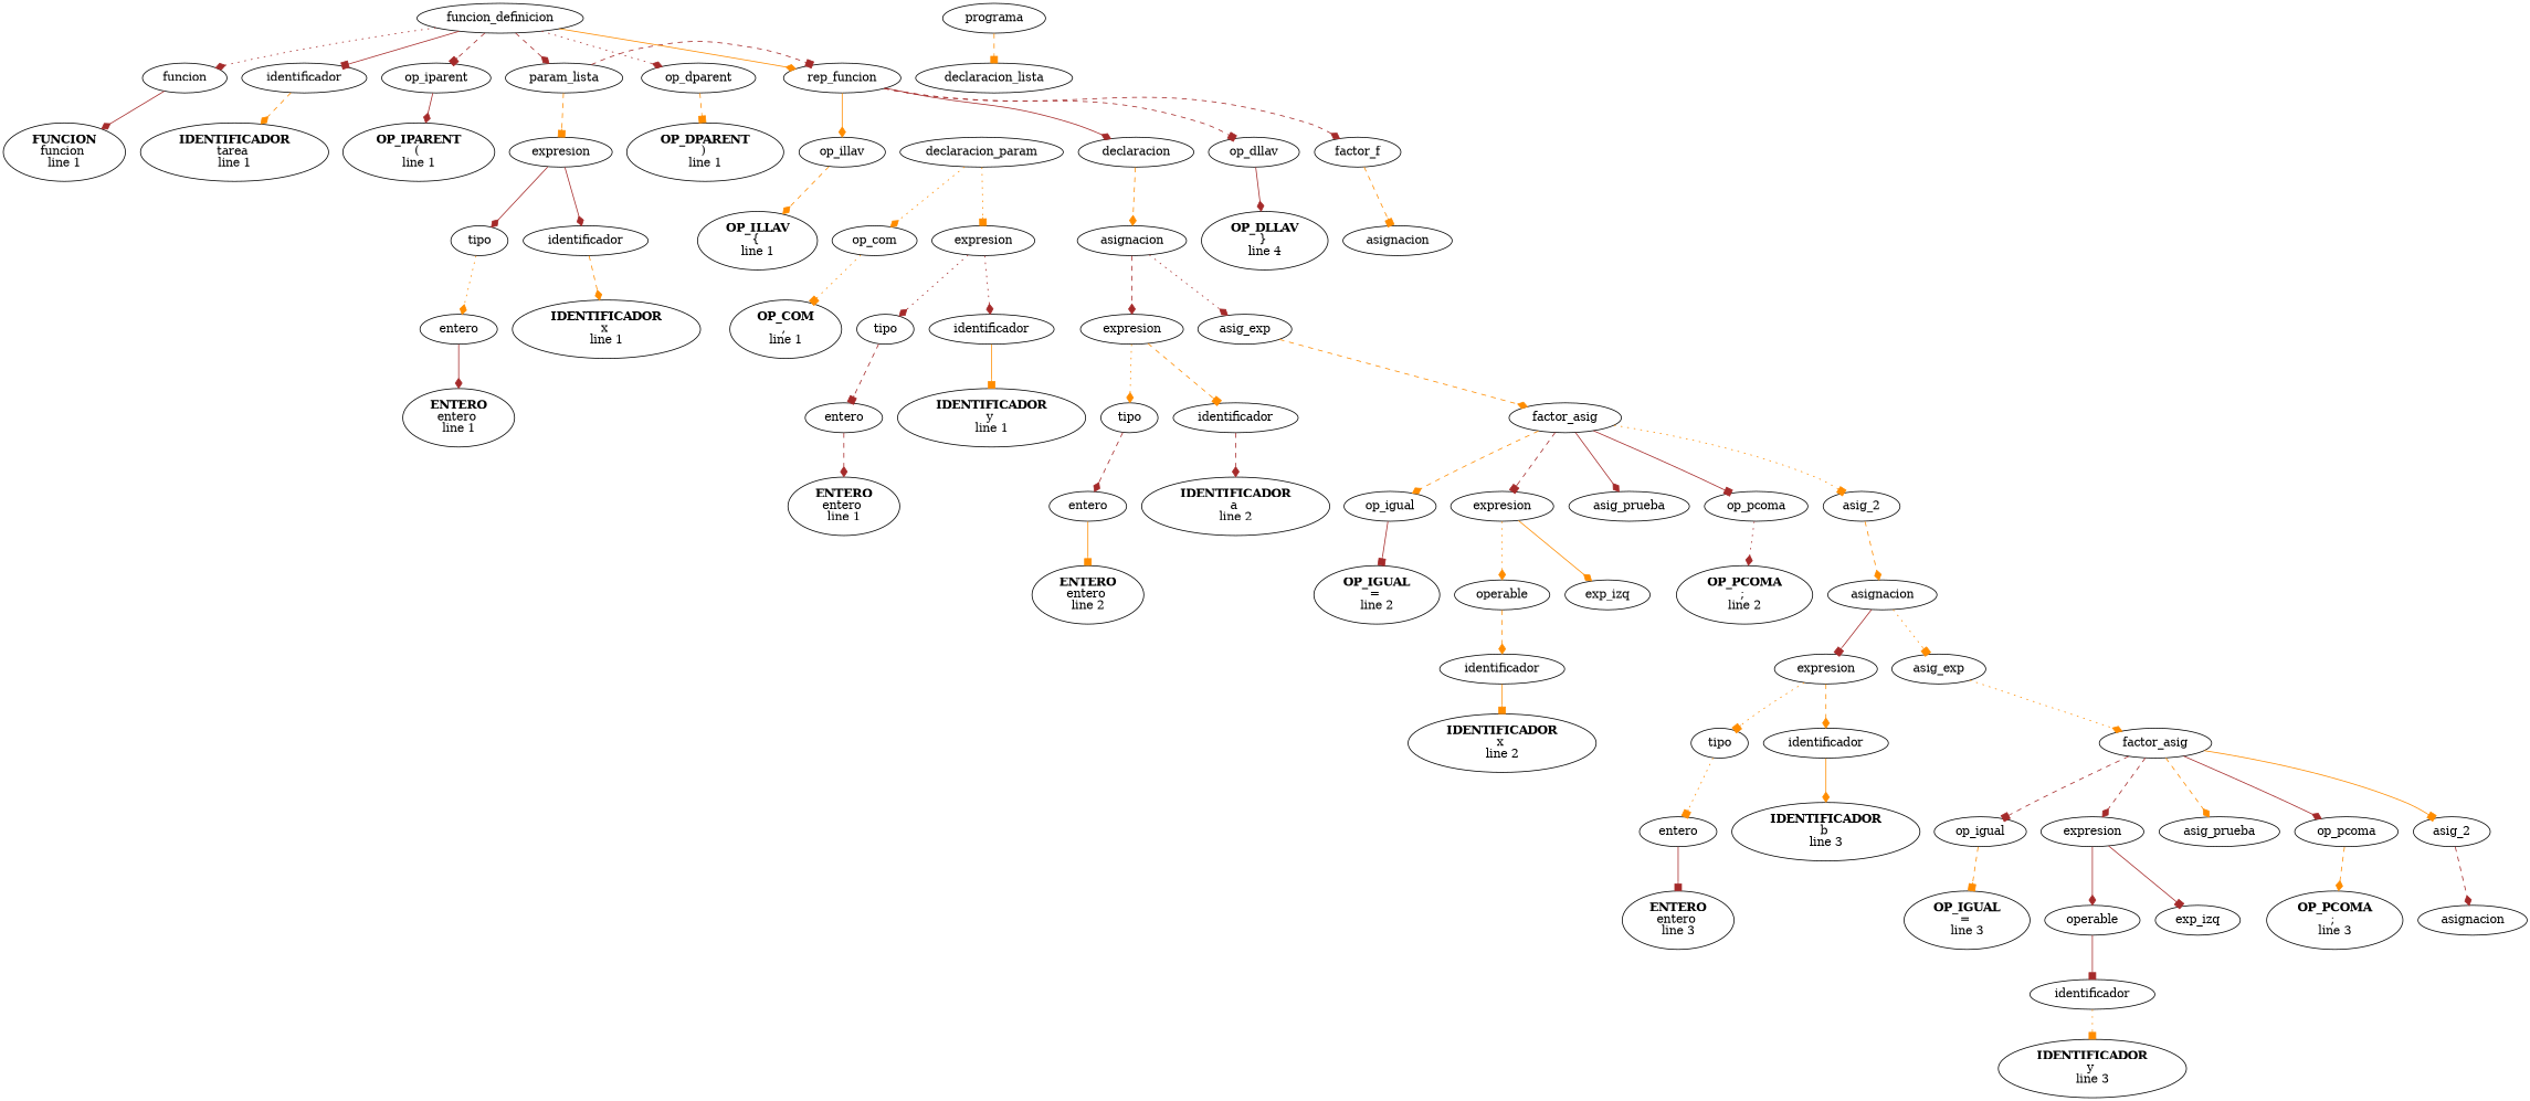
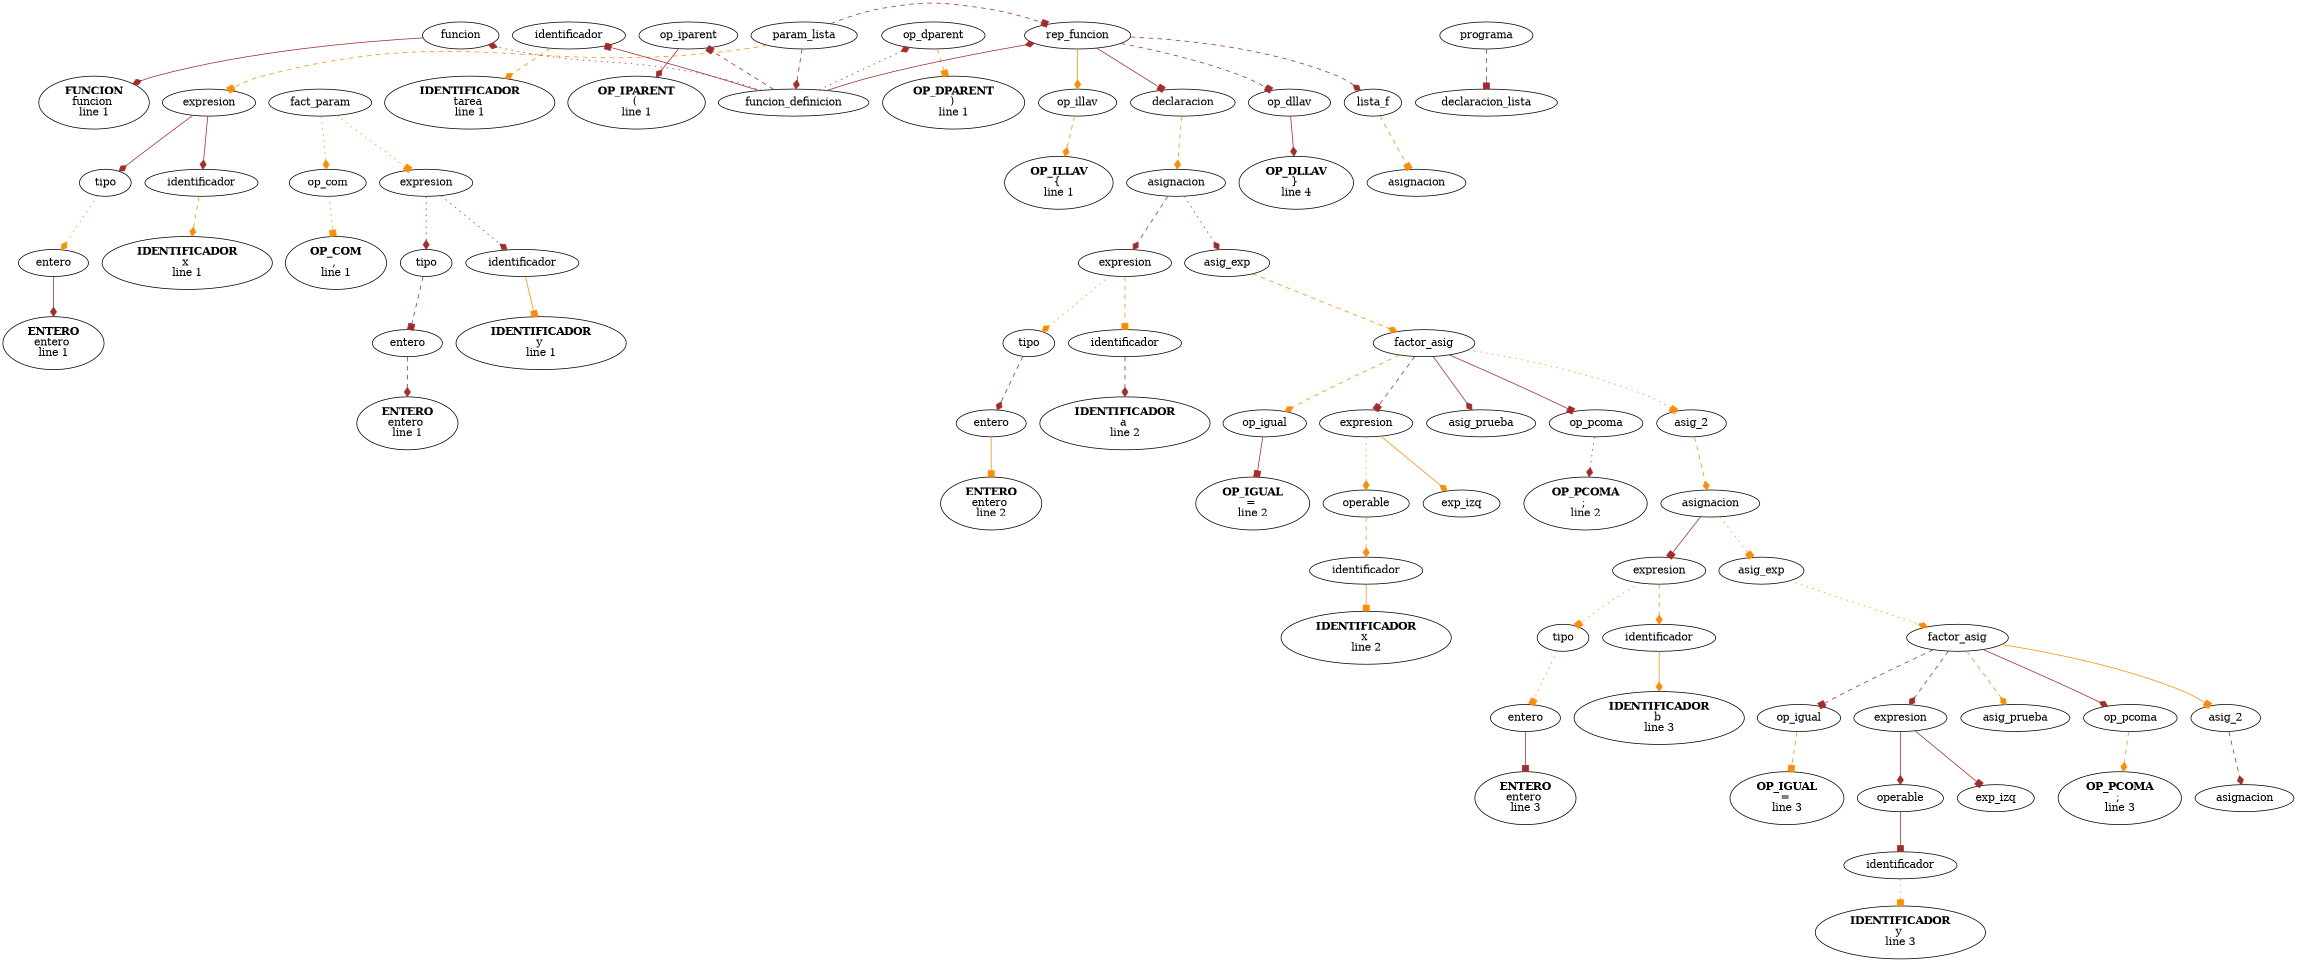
  digraph {
    edge [arrowhead=diamond color=brown style=dashed]
    n1 [label=< <b>FUNCION</b> <br/>funcion <br/> line 1 >]
    n2 [label=< <b>IDENTIFICADOR</b> <br/>tarea <br/> line 1 >]
    n3 [label=< <b>IDENTIFICADOR</b> <br/>y <br/> line 3 >]
    n4 [label=< <b>OP_IPARENT</b> <br/>( <br/> line 1 >]
    n5 [label=< <b>ENTERO</b> <br/>entero <br/> line 1 >]
    n6 [label=" entero "]
    n7 [label=< <b>IDENTIFICADOR</b> <br/>x <br/> line 1 >]
    n8 [label=" identificador "]
    n9 [label=" tipo "]
    n10 [label=< <b>OP_COM</b> <br/>, <br/> line 1 >]
    n11 [label=< <b>ENTERO</b> <br/>entero <br/> line 1 >]
    n12 [label=" entero "]
    n13 [label=< <b>IDENTIFICADOR</b> <br/>y <br/> line 1 >]
    n14 [label=" identificador "]
    n15 [label=" tipo "]
    n16 [label=" expresion "]
    n17 [label=" op_com "]
-   n18 [label=declaracion_param]
+   n18 [label=" fact_param "]
    n19 [label=" expresion "]
    n20 [label=< <b>OP_DPARENT</b> <br/>) <br/> line 1 >]
    n21 [label=< <b>OP_ILLAV</b> <br/>{ <br/> line 1 >]
    n22 [label=< <b>ENTERO</b> <br/>entero <br/> line 2 >]
    n23 [label=" entero "]
    n24 [label=< <b>IDENTIFICADOR</b> <br/>a <br/> line 2 >]
    n25 [label=" identificador "]
    n26 [label=" tipo "]
    n27 [label=< <b>OP_IGUAL</b> <br/>= <br/> line 2 >]
    n28 [label=< <b>IDENTIFICADOR</b> <br/>x <br/> line 2 >]
    n29 [label=" identificador "]
    n30 [label=" exp_izq "]
    n31 [label=" operable "]
    n32 [label=< <b>OP_PCOMA</b> <br/>; <br/> line 2 >]
    n33 [label=< <b>ENTERO</b> <br/>entero <br/> line 3 >]
    n34 [label=" entero "]
    n35 [label=< <b>IDENTIFICADOR</b> <br/>b <br/> line 3 >]
    n36 [label=" identificador "]
    n37 [label=" tipo "]
    n38 [label=< <b>OP_IGUAL</b> <br/>= <br/> line 3 >]
    n39 [label=" identificador "]
    n40 [label=" exp_izq "]
    n41 [label=" operable "]
    n42 [label=< <b>OP_PCOMA</b> <br/>; <br/> line 3 >]
    n43 [label=" asignacion "]
    n44 [label=" asig_2 "]
    n45 [label=" op_pcoma "]
    n46 [label=" asig_prueba "]
    n47 [label=" expresion "]
    n48 [label=" op_igual "]
    n49 [label=" factor_asig "]
    n50 [label=" asig_exp "]
    n51 [label=" expresion "]
    n52 [label=" asignacion "]
    n53 [label=" asig_2 "]
    n54 [label=" op_pcoma "]
    n55 [label=" asig_prueba "]
    n56 [label=" expresion "]
    n57 [label=" op_igual "]
    n58 [label=" factor_asig "]
    n59 [label=" asig_exp "]
    n60 [label=" expresion "]
    n61 [label=" asignacion "]
    n62 [label=< <b>OP_DLLAV</b> <br/>} <br/> line 4 >]
    n63 [label=" asignacion "]
-   n64 [label=" factor_f "]
+   n64 [label=lista_f]
    n65 [label=" op_dllav "]
    n66 [label=" declaracion "]
    n67 [label=" op_illav "]
    n68 [label=" rep_funcion "]
    n69 [label=" op_dparent "]
    n70 [label=" param_lista "]
    n71 [label=" op_iparent "]
    n72 [label=" identificador "]
    n73 [label=" funcion "]
    n74 [label=" funcion_definicion "]
    n75 [label=" declaracion_lista "]
    n76 [label=" programa "]
    subgraph sub_1 {
      rank=same
      rankdir=LR
      n1
    }
    subgraph sub_2 {
      rank=same
      rankdir=LR
      n2
    }
    subgraph sub_3 {
      rank=same
      rankdir=LR
      n3
    }
    subgraph sub_4 {
      rank=same
      rankdir=LR
      n4
    }
    subgraph sub_5 {
      rank=same
      rankdir=LR
      n5
    }
    subgraph sub_6 {
      rank=same
      rankdir=LR
      n6
    }
    subgraph sub_7 {
      rank=same
      rankdir=LR
      n7
    }
    subgraph sub_8 {
      rank=same
      rankdir=LR
      n8
      n9
    }
    subgraph sub_9 {
      rank=same
      rankdir=LR
      n10
    }
    subgraph sub_10 {
      rank=same
      rankdir=LR
      n11
    }
    subgraph sub_11 {
      rank=same
      rankdir=LR
      n12
    }
    subgraph sub_12 {
      rank=same
      rankdir=LR
      n13
    }
    subgraph sub_13 {
      rank=same
      rankdir=LR
      n14
      n15
    }
    subgraph sub_14 {
      rank=same
      rankdir=LR
      n16
      n17
    }
    subgraph sub_15 {
      rank=same
      rankdir=LR
      n18
      n19
    }
    subgraph sub_16 {
      rank=same
      rankdir=LR
      n20
    }
    subgraph sub_17 {
      rank=same
      rankdir=LR
      n21
    }
    subgraph sub_18 {
      rank=same
      rankdir=LR
      n22
    }
    subgraph sub_19 {
      rank=same
      rankdir=LR
      n23
    }
    subgraph sub_20 {
      rank=same
      rankdir=LR
      n24
    }
    subgraph sub_21 {
      rank=same
      rankdir=LR
      n25
      n26
    }
    subgraph sub_22 {
      rank=same
      rankdir=LR
      n27
    }
    subgraph sub_23 {
      rank=same
      rankdir=LR
      n28
    }
    subgraph sub_24 {
      rank=same
      rankdir=LR
      n29
    }
    subgraph sub_25 {
      rank=same
      rankdir=LR
      n30
      n31
    }
    subgraph sub_26 {
      rank=same
      rankdir=LR
      n32
    }
    subgraph sub_27 {
      rank=same
      rankdir=LR
      n33
    }
    subgraph sub_28 {
      rank=same
      rankdir=LR
      n34
    }
    subgraph sub_29 {
      rank=same
      rankdir=LR
      n35
    }
    subgraph sub_30 {
      rank=same
      rankdir=LR
      n36
      n37
    }
    subgraph sub_31 {
      rank=same
      rankdir=LR
      n38
    }
    subgraph sub_32 {
      rank=same
      rankdir=LR
      n39
    }
    subgraph sub_33 {
      rank=same
      rankdir=LR
      n40
      n41
    }
    subgraph sub_34 {
      rank=same
      rankdir=LR
      n42
    }
    subgraph sub_35 {
      rank=same
      rankdir=LR
      n43
    }
    subgraph sub_36 {
      rank=same
      rankdir=LR
      n44
      n45
      n46
      n47
      n48
    }
    subgraph sub_37 {
      rank=same
      rankdir=LR
      n49
    }
    subgraph sub_38 {
      rank=same
      rankdir=LR
      n50
      n51
    }
    subgraph sub_39 {
      rank=same
      rankdir=LR
      n52
    }
    subgraph sub_40 {
      rank=same
      rankdir=LR
      n53
      n54
      n55
      n56
      n57
    }
    subgraph sub_41 {
      rank=same
      rankdir=LR
      n58
    }
    subgraph sub_42 {
      rank=same
      rankdir=LR
      n59
      n60
    }
    subgraph sub_43 {
      rank=same
      rankdir=LR
      n61
    }
    subgraph sub_44 {
      rank=same
      rankdir=LR
      n62
    }
    subgraph sub_45 {
      rank=same
      rankdir=LR
      n63
    }
    subgraph sub_46 {
      rank=same
      rankdir=LR
      n64
      n65
      n66
      n67
    }
    subgraph sub_47 {
      rank=same
      rankdir=LR
      n68
      n69
      n70
      n71
      n72
      n73
    }
    subgraph sub_48 {
      rank=same
      rankdir=LR
      n74
    }
    subgraph sub_49 {
      rank=same
      rankdir=LR
      n75
    }
    n6 -> n5 [style=solid]
    n8 -> n7 [color=darkorange]
    n9 -> n6 [color=darkorange style=dotted]
    n9 -> n8 [style=invis arrowhead="" color=""]
    n12 -> n11
    n14 -> n13 [arrowhead=box color=darkorange style=solid]
    n15 -> n12 [arrowhead=box]
    n15 -> n14 [style=invis arrowhead="" color=""]
    n16 -> n14 [style=dotted]
    n16 -> n15 [style=dotted]
    n17 -> n10 [arrowhead=box color=darkorange style=dotted]
    n17 -> n16 [style=invis arrowhead="" color=""]
    n18 -> n16 [arrowhead=box color=darkorange style=dotted]
    n18 -> n17 [color=darkorange style=dotted]
    n19 -> n8 [style=solid]
    n19 -> n9 [style=solid]
    n19 -> n18 [style=invis arrowhead="" color=""]
    n23 -> n22 [arrowhead=box color=darkorange style=solid]
    n25 -> n24
    n26 -> n23
    n26 -> n25 [style=invis arrowhead="" color=""]
    n29 -> n28 [arrowhead=box color=darkorange style=solid]
    n31 -> n29 [color=darkorange]
    n31 -> n30 [style=invis arrowhead="" color=""]
    n34 -> n33 [arrowhead=box style=solid]
    n36 -> n35 [color=darkorange style=solid]
    n37 -> n34 [arrowhead=box color=darkorange style=dotted]
    n37 -> n36 [style=invis arrowhead="" color=""]
    n39 -> n3 [arrowhead=box color=darkorange style=dotted]
    n41 -> n39 [arrowhead=box style=solid]
    n41 -> n40 [style=invis arrowhead="" color=""]
    n44 -> n43
    n45 -> n42 [color=darkorange]
    n45 -> n44 [style=invis arrowhead="" color=""]
    n46 -> n45 [style=invis arrowhead="" color=""]
    n47 -> n40 [arrowhead=box style=solid]
    n47 -> n41 [style=solid]
    n47 -> n46 [style=invis arrowhead="" color=""]
    n48 -> n38 [arrowhead=box color=darkorange]
    n48 -> n47 [style=invis arrowhead="" color=""]
    n49 -> n44 [arrowhead=box color=darkorange style=solid]
    n49 -> n45 [style=solid]
    n49 -> n46 [color=darkorange]
    n49 -> n47
    n49 -> n48 [arrowhead=box]
    n50 -> n49 [color=darkorange style=dotted]
    n51 -> n36 [color=darkorange]
    n51 -> n37 [arrowhead=box color=darkorange style=dotted]
    n51 -> n50 [style=invis arrowhead="" color=""]
    n52 -> n50 [arrowhead=box color=darkorange style=dotted]
    n52 -> n51 [arrowhead=box style=solid]
    n53 -> n52 [color=darkorange]
    n54 -> n32 [style=dotted]
    n54 -> n53 [style=invis arrowhead="" color=""]
    n55 -> n54 [style=invis arrowhead="" color=""]
    n56 -> n30 [color=darkorange style=solid]
    n56 -> n31 [color=darkorange style=dotted]
    n56 -> n55 [style=invis arrowhead="" color=""]
    n57 -> n27 [arrowhead=box style=solid]
    n57 -> n56 [style=invis arrowhead="" color=""]
    n58 -> n53 [arrowhead=box color=darkorange style=dotted]
    n58 -> n54 [arrowhead=box style=solid]
    n58 -> n55 [style=solid]
    n58 -> n56 [arrowhead=box]
    n58 -> n57 [color=darkorange]
    n59 -> n58 [color=darkorange]
    n60 -> n25 [arrowhead=box color=darkorange]
    n60 -> n26 [color=darkorange style=dotted]
    n60 -> n59 [style=invis arrowhead="" color=""]
    n61 -> n59 [style=dotted]
    n61 -> n60
    n64 -> n63 [arrowhead=box color=darkorange]
    n65 -> n62 [style=solid]
    n65 -> n64 [style=invis arrowhead="" color=""]
    n66 -> n61 [color=darkorange]
    n66 -> n65 [style=invis arrowhead="" color=""]
    n67 -> n21 [color=darkorange]
    n67 -> n66 [style=invis arrowhead="" color=""]
    n68 -> n64
    n68 -> n65 [arrowhead=box]
-   n68 -> n66 [style=solid]
+   n68 -> n66 [arrowhead=box style=solid]
    n68 -> n67 [color=darkorange style=solid]
    n69 -> n20 [arrowhead=box color=darkorange]
    n69 -> n68 [style=invis arrowhead="" color=""]
    n70 -> n19 [arrowhead=box color=darkorange]
    n70 -> n68 [arrowhead=box]
    n70 -> n69 [style=invis arrowhead="" color=""]
    n71 -> n4 [style=solid]
    n71 -> n70 [style=invis arrowhead="" color=""]
    n72 -> n2 [color=darkorange]
    n72 -> n71 [style=invis arrowhead="" color=""]
    n73 -> n1 [style=solid]
    n73 -> n72 [style=invis arrowhead="" color=""]
-   n74 -> n68 [color=darkorange style=solid]
+   n74 -> n68 [style=solid]
    n74 -> n69 [style=dotted]
-   n74 -> n70
+   n70 -> n74
    n74 -> n71 [arrowhead=box]
    n74 -> n72 [arrowhead=box style=solid]
    n74 -> n73 [style=dotted]
-   n76 -> n75 [arrowhead=box color=darkorange]
+   n76 -> n75 [arrowhead=box]
  }
